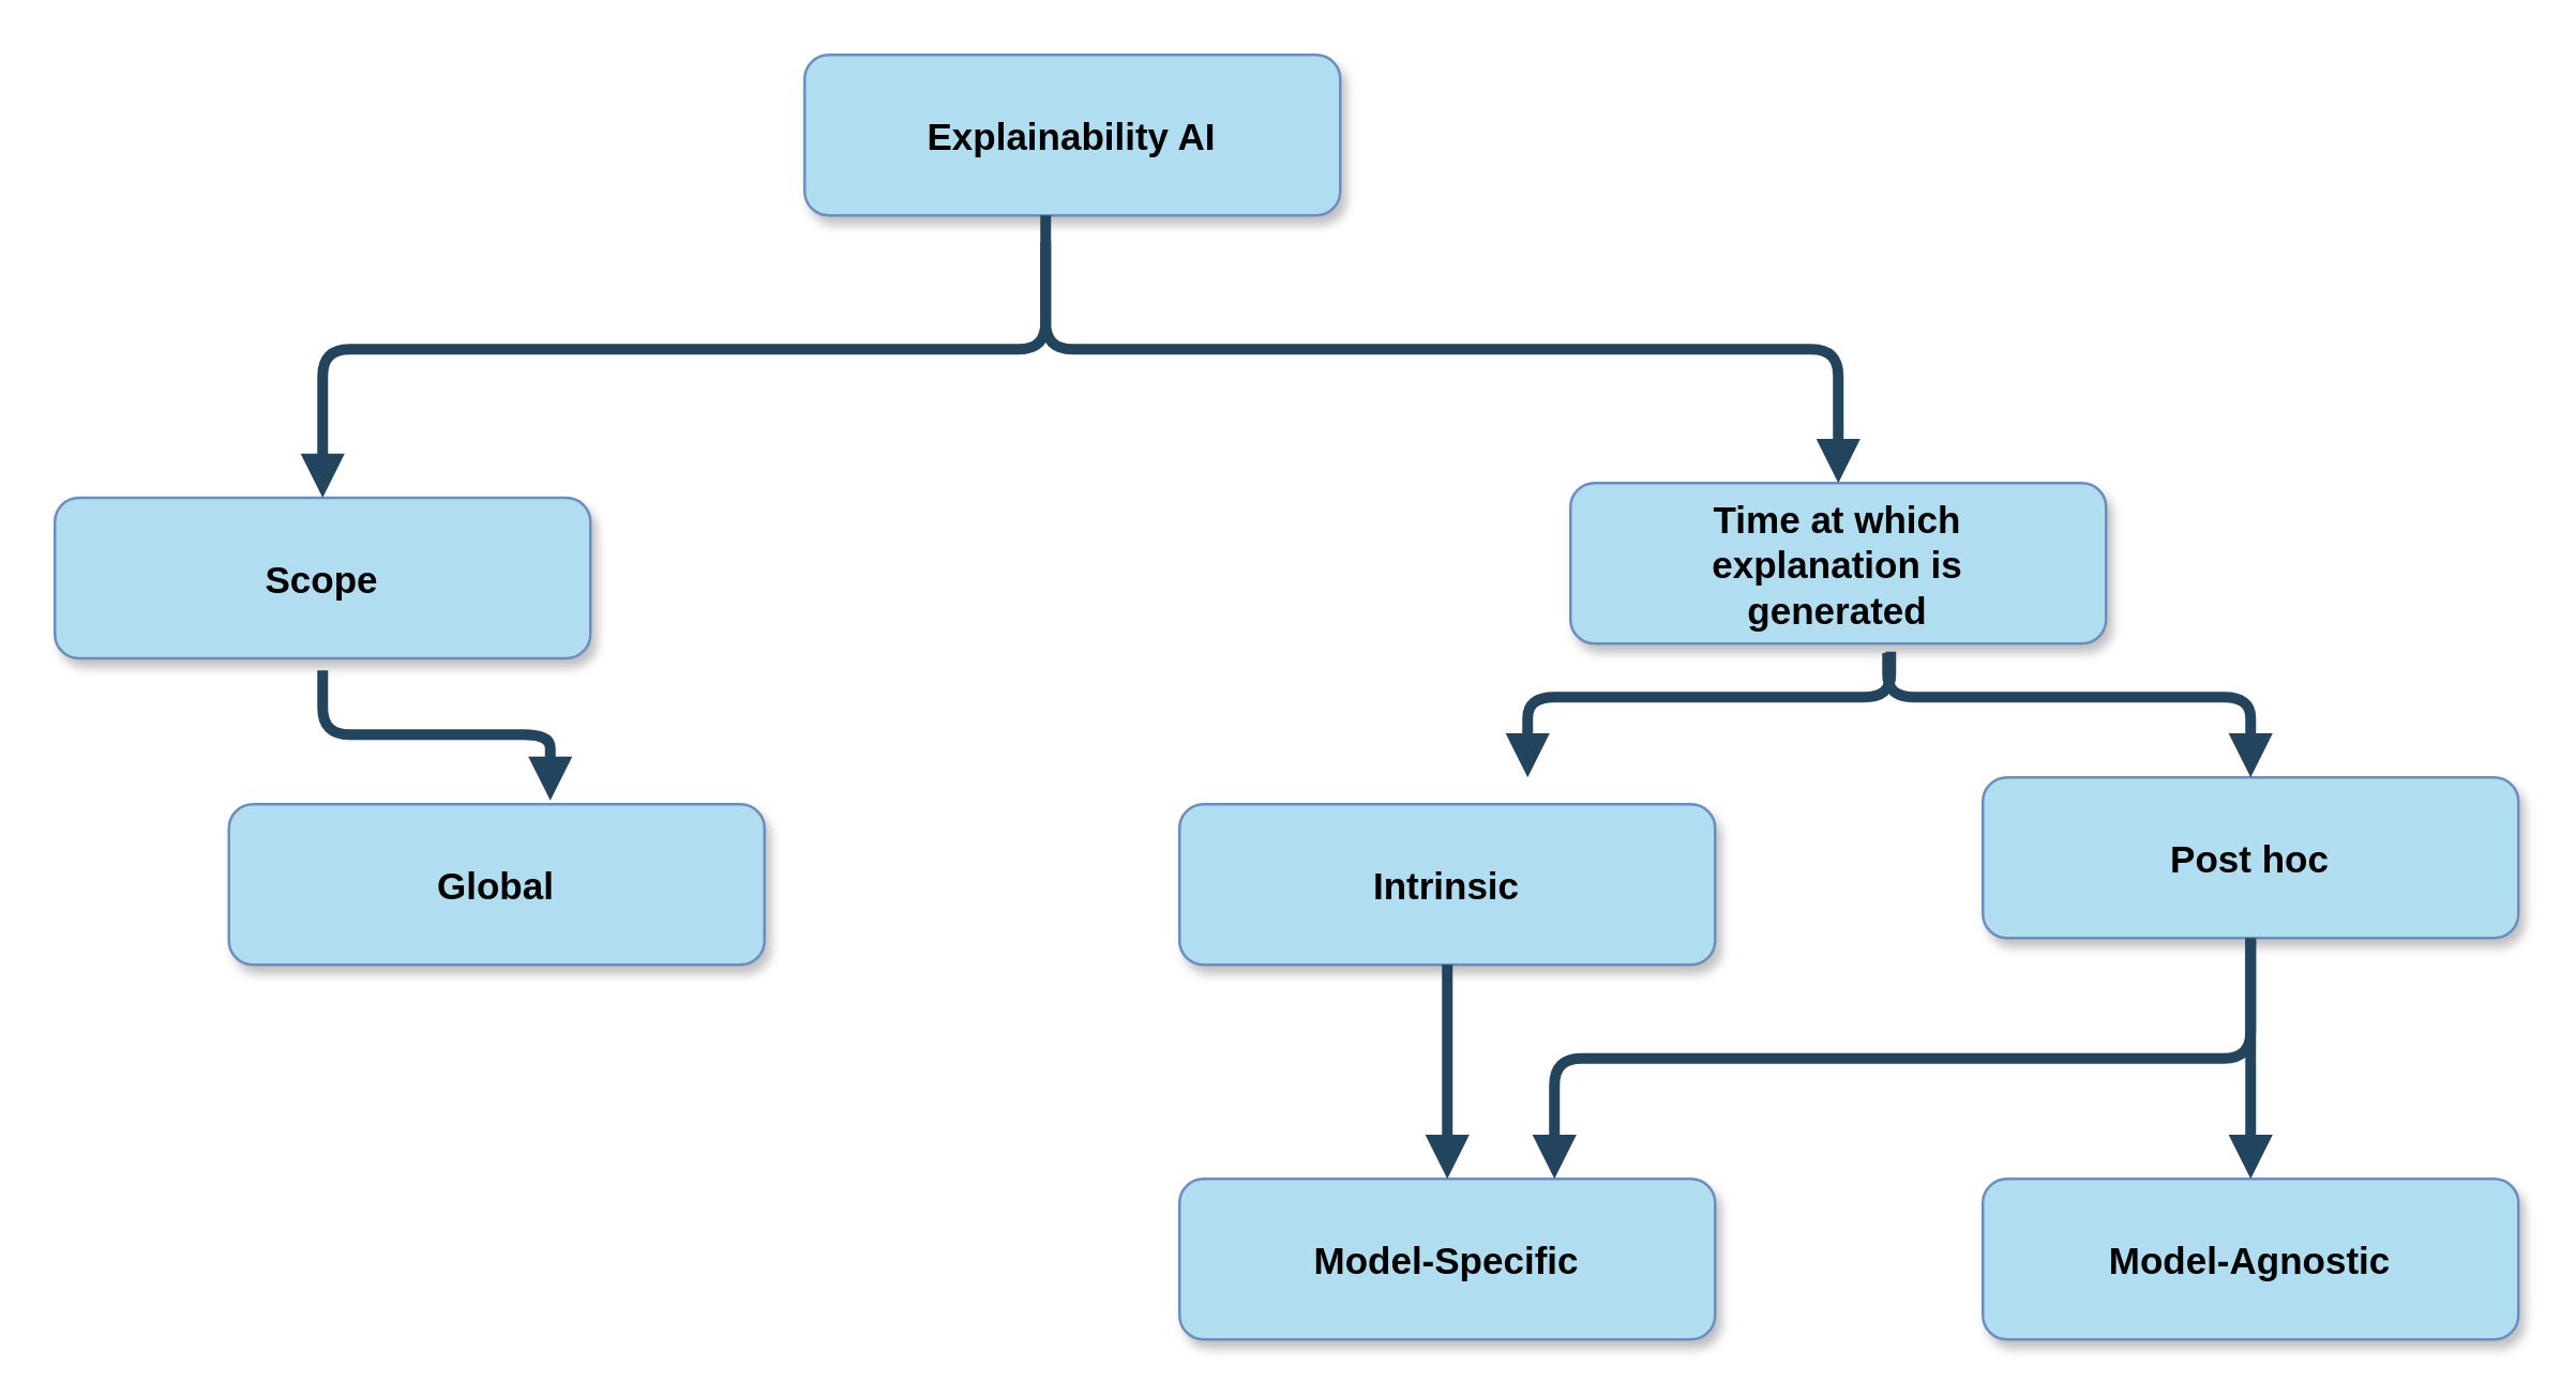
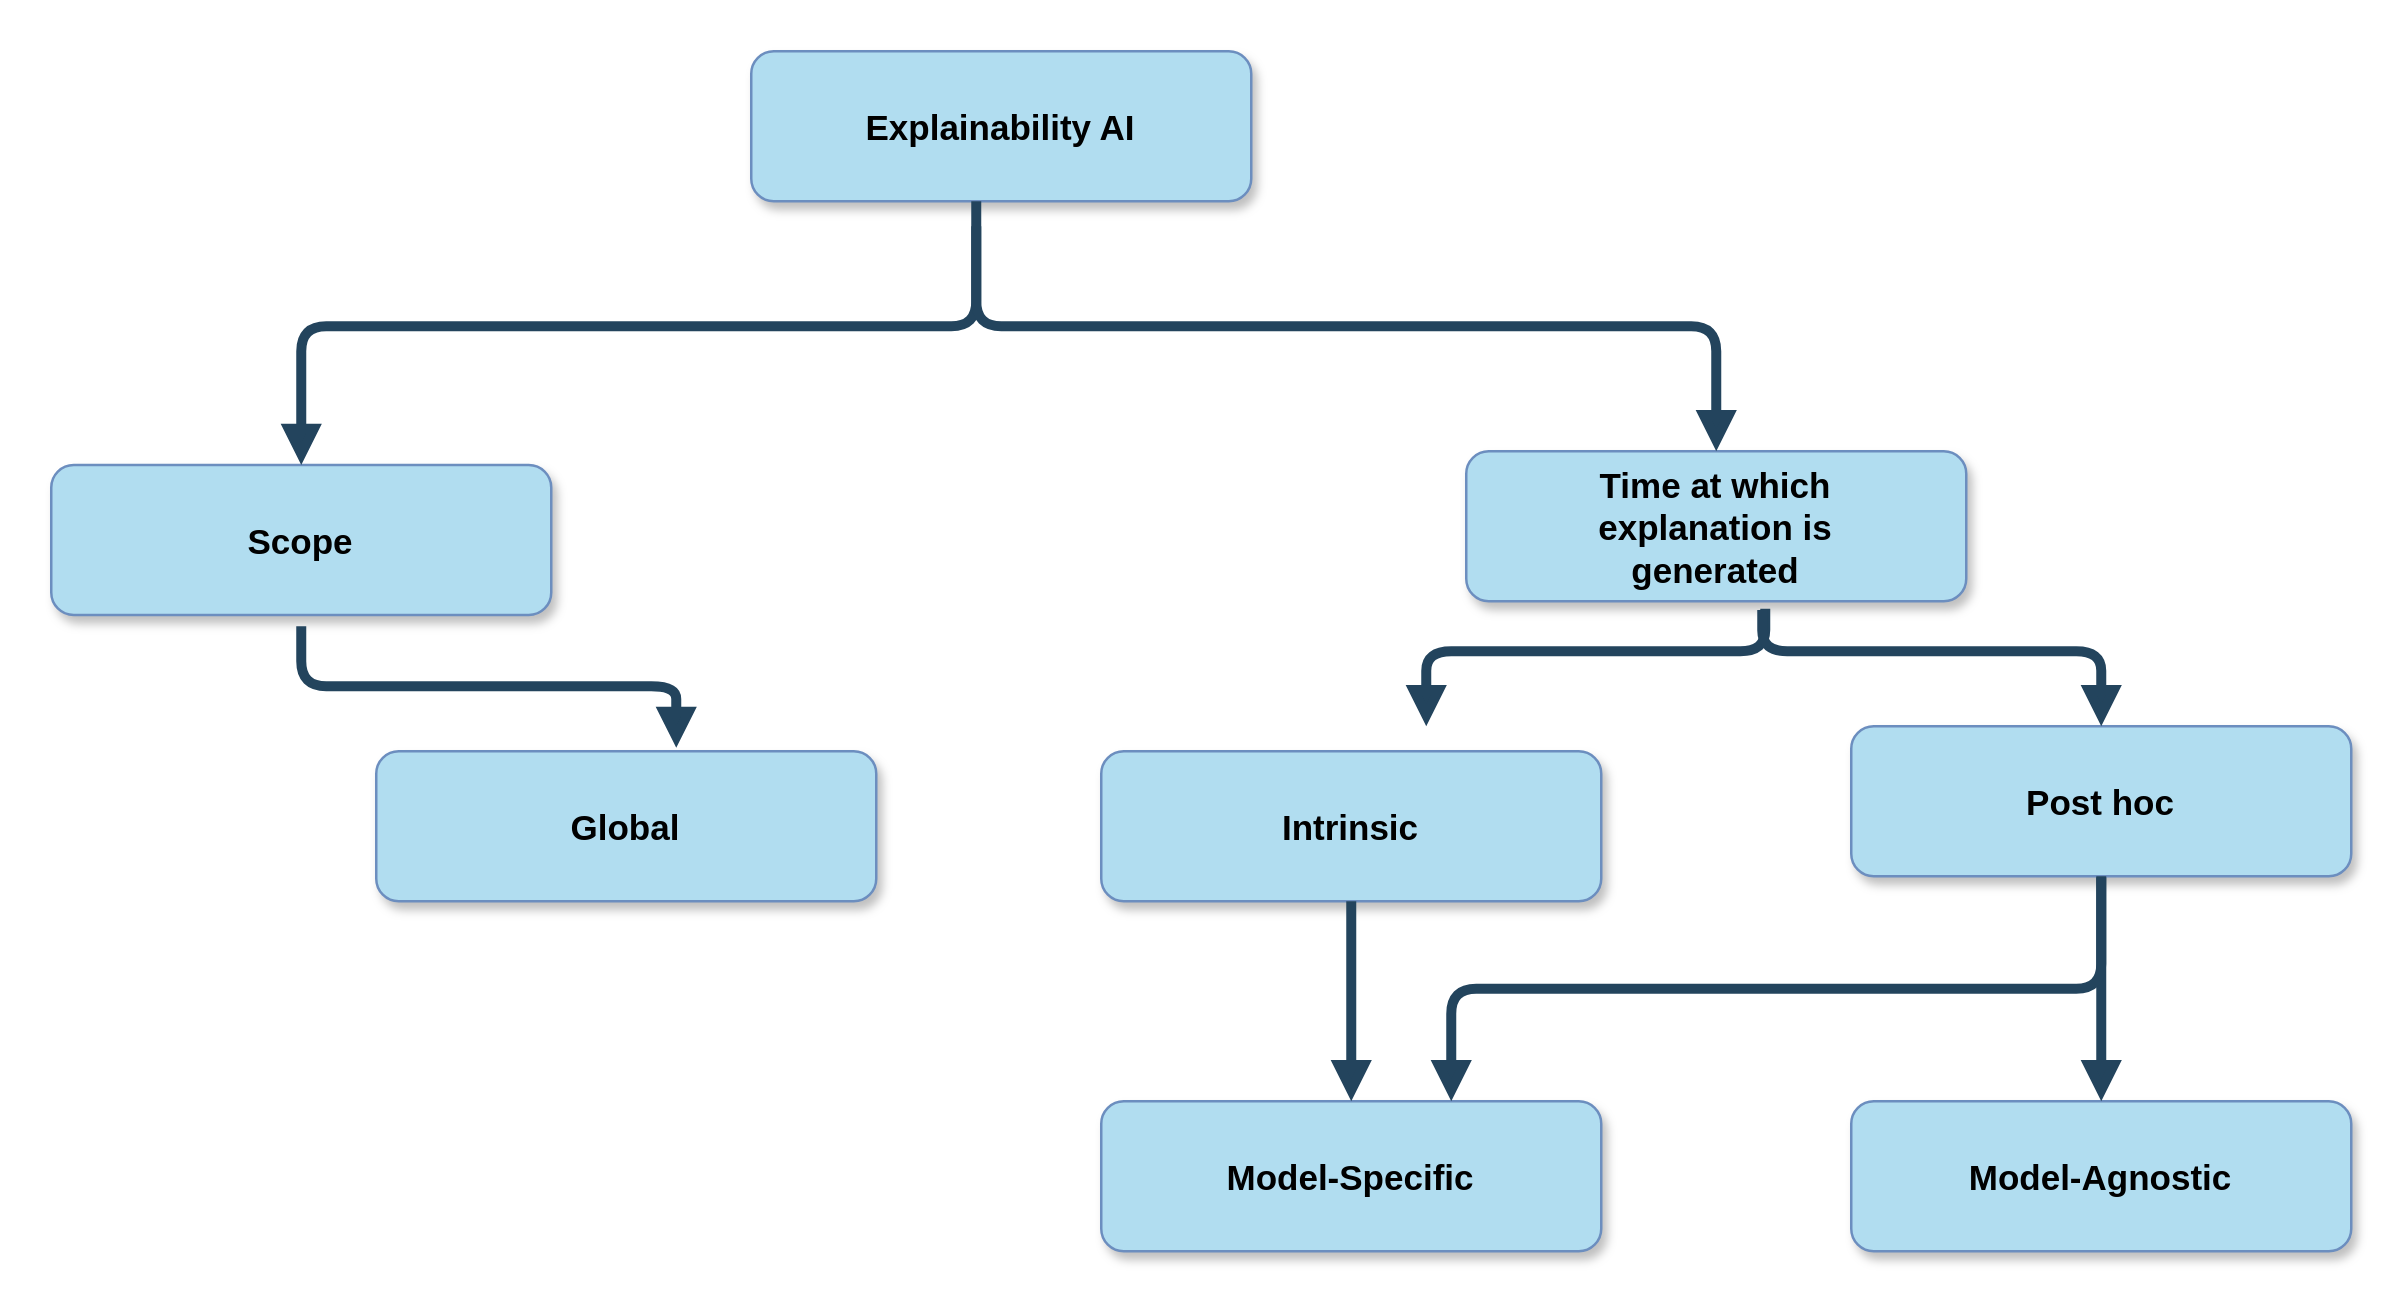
  <mxCell id="0" />
  <mxCell id="1" parent="0" />
  <mxCell id="2" value="Explainability AI" style="rounded=1;shadow=1;fontStyle=1;fontSize=14;fillColor=#B1DDF0;strokeColor=#6c8ebf;" parent="1" vertex="1"><mxGeometry x="300" y="20" width="200" height="60" as="geometry" /></mxCell>
  <mxCell id="3" value="Scope" style="rounded=1;shadow=1;fontStyle=1;fontSize=14;fillColor=#B1DDF0;strokeColor=#6c8ebf;" parent="1" vertex="1"><mxGeometry x="20" y="185.5" width="200" height="60" as="geometry" /></mxCell>
  <mxCell id="4" value="Time at which&#10;explanation is &#10;generated" style="rounded=1;shadow=1;fontStyle=1;fontSize=14;fillColor=#B1DDF0;strokeColor=#6c8ebf;" parent="1" vertex="1"><mxGeometry x="586" y="180" width="200" height="60" as="geometry" /></mxCell>
  <mxCell id="5" value="Intrinsic" style="rounded=1;shadow=1;fontStyle=1;fontSize=14;fillColor=#B1DDF0;strokeColor=#6c8ebf;" parent="1" vertex="1"><mxGeometry x="440" y="300" width="200" height="60" as="geometry" /></mxCell>
  <mxCell id="6" value="Model-Specific" style="rounded=1;shadow=1;fontStyle=1;fontSize=14;fillColor=#B1DDF0;strokeColor=#6c8ebf;" parent="1" vertex="1"><mxGeometry x="440" y="440" width="200" height="60" as="geometry" /></mxCell>
  <mxCell id="7" value="Model-Agnostic" style="rounded=1;shadow=1;fontStyle=1;fontSize=14;fillColor=#B1DDF0;strokeColor=#6c8ebf;" parent="1" vertex="1"><mxGeometry x="740" y="440" width="200" height="60" as="geometry" /></mxCell>
  <mxCell id="8" value="" style="edgeStyle=elbowEdgeStyle;elbow=vertical;strokeWidth=4;endArrow=block;endFill=1;fontStyle=1;strokeColor=#23445D;" parent="1" target="3" edge="1"><mxGeometry x="22" y="165.5" width="100" height="100" as="geometry"><mxPoint x="390" y="90" as="sourcePoint" /><mxPoint x="-258" y="-64.5" as="targetPoint" /><Array as="points"><mxPoint x="350" y="130" /></Array></mxGeometry></mxCell>
  <mxCell id="9" value="" style="edgeStyle=elbowEdgeStyle;elbow=vertical;strokeWidth=4;endArrow=block;endFill=1;fontStyle=1;strokeColor=#23445D;" parent="1" target="4" edge="1"><mxGeometry x="22" y="165.5" width="100" height="100" as="geometry"><mxPoint x="390" y="80" as="sourcePoint" /><mxPoint x="-258" y="-64.5" as="targetPoint" /><Array as="points"><mxPoint x="520" y="130" /><mxPoint x="490" y="130" /><mxPoint x="480" y="130" /></Array></mxGeometry></mxCell>
  <mxCell id="10" value="" style="edgeStyle=elbowEdgeStyle;elbow=vertical;strokeWidth=4;endArrow=block;endFill=1;fontStyle=1;strokeColor=#23445D;" parent="1" source="5" target="6" edge="1"><mxGeometry x="72" y="165.5" width="100" height="100" as="geometry"><mxPoint x="-308" y="35.5" as="sourcePoint" /><mxPoint x="-208" y="-64.5" as="targetPoint" /></mxGeometry></mxCell>
  <mxCell id="11" value="" style="edgeStyle=elbowEdgeStyle;elbow=vertical;strokeWidth=4;endArrow=block;endFill=1;fontStyle=1;strokeColor=#23445D;exitX=0.5;exitY=1;exitDx=0;exitDy=0;" parent="1" source="15" target="7" edge="1"><mxGeometry x="72" y="175.5" width="100" height="100" as="geometry"><mxPoint x="-308" y="45.5" as="sourcePoint" /><mxPoint x="-208" y="-54.5" as="targetPoint" /></mxGeometry></mxCell>
  <mxCell id="12" value="" style="edgeStyle=elbowEdgeStyle;elbow=vertical;strokeWidth=4;endArrow=block;endFill=1;fontStyle=1;strokeColor=#23445D;exitX=0.598;exitY=1.05;exitDx=0;exitDy=0;exitPerimeter=0;" parent="1" source="4" edge="1"><mxGeometry x="159.5" y="415.5" width="100" height="100" as="geometry"><mxPoint x="700" y="250" as="sourcePoint" /><mxPoint x="570" y="290" as="targetPoint" /><Array as="points"><mxPoint x="690" y="260" /></Array></mxGeometry></mxCell>
  <mxCell id="13" value="" style="edgeStyle=elbowEdgeStyle;elbow=vertical;strokeWidth=4;endArrow=block;endFill=1;fontStyle=1;strokeColor=#23445D;entryX=0.6;entryY=-0.023;entryDx=0;entryDy=0;entryPerimeter=0;" parent="1" target="14" edge="1"><mxGeometry x="-50.5" y="430" width="100" height="100" as="geometry"><mxPoint x="120" y="250" as="sourcePoint" /><mxPoint x="250" y="360" as="targetPoint" /><Array as="points" /></mxGeometry></mxCell>
- <mxCell id="14" value="Global" style="rounded=1;shadow=1;fontStyle=1;fontSize=14;fillColor=#B1DDF0;strokeColor=#6c8ebf;" parent="1" vertex="1"><mxGeometry x="85" y="300" width="200" height="60" as="geometry" /></mxCell>
+ <mxCell id="14" value="Global" style="rounded=1;shadow=1;fontStyle=1;fontSize=14;fillColor=#B1DDF0;strokeColor=#6c8ebf;" parent="1" vertex="1"><mxGeometry x="150" y="300" width="200" height="60" as="geometry" /></mxCell>
  <mxCell id="15" value="Post hoc" style="rounded=1;shadow=1;fontStyle=1;fontSize=14;fillColor=#B1DDF0;strokeColor=#6c8ebf;" parent="1" vertex="1"><mxGeometry x="740" y="290" width="200" height="60" as="geometry" /></mxCell>
  <mxCell id="16" value="" style="edgeStyle=elbowEdgeStyle;elbow=vertical;strokeWidth=4;endArrow=block;endFill=1;fontStyle=1;strokeColor=#23445D;exitX=0.592;exitY=1.058;exitDx=0;exitDy=0;exitPerimeter=0;entryX=0.5;entryY=0;entryDx=0;entryDy=0;" parent="1" source="4" target="15" edge="1"><mxGeometry x="419.5" y="395.5" width="100" height="100" as="geometry"><mxPoint x="789.5" y="265.5" as="sourcePoint" /><mxPoint x="790" y="320" as="targetPoint" /><Array as="points"><mxPoint x="840" y="260" /><mxPoint x="800" y="270" /><mxPoint x="770" y="260" /><mxPoint x="590" y="290" /></Array></mxGeometry></mxCell>
  <mxCell id="17" value="" style="edgeStyle=elbowEdgeStyle;elbow=vertical;strokeWidth=4;endArrow=block;endFill=1;fontStyle=1;strokeColor=#23445D;" parent="1" edge="1"><mxGeometry x="372" y="155.5" width="100" height="100" as="geometry"><mxPoint x="840" y="350" as="sourcePoint" /><mxPoint x="580" y="440" as="targetPoint" /></mxGeometry></mxCell>
